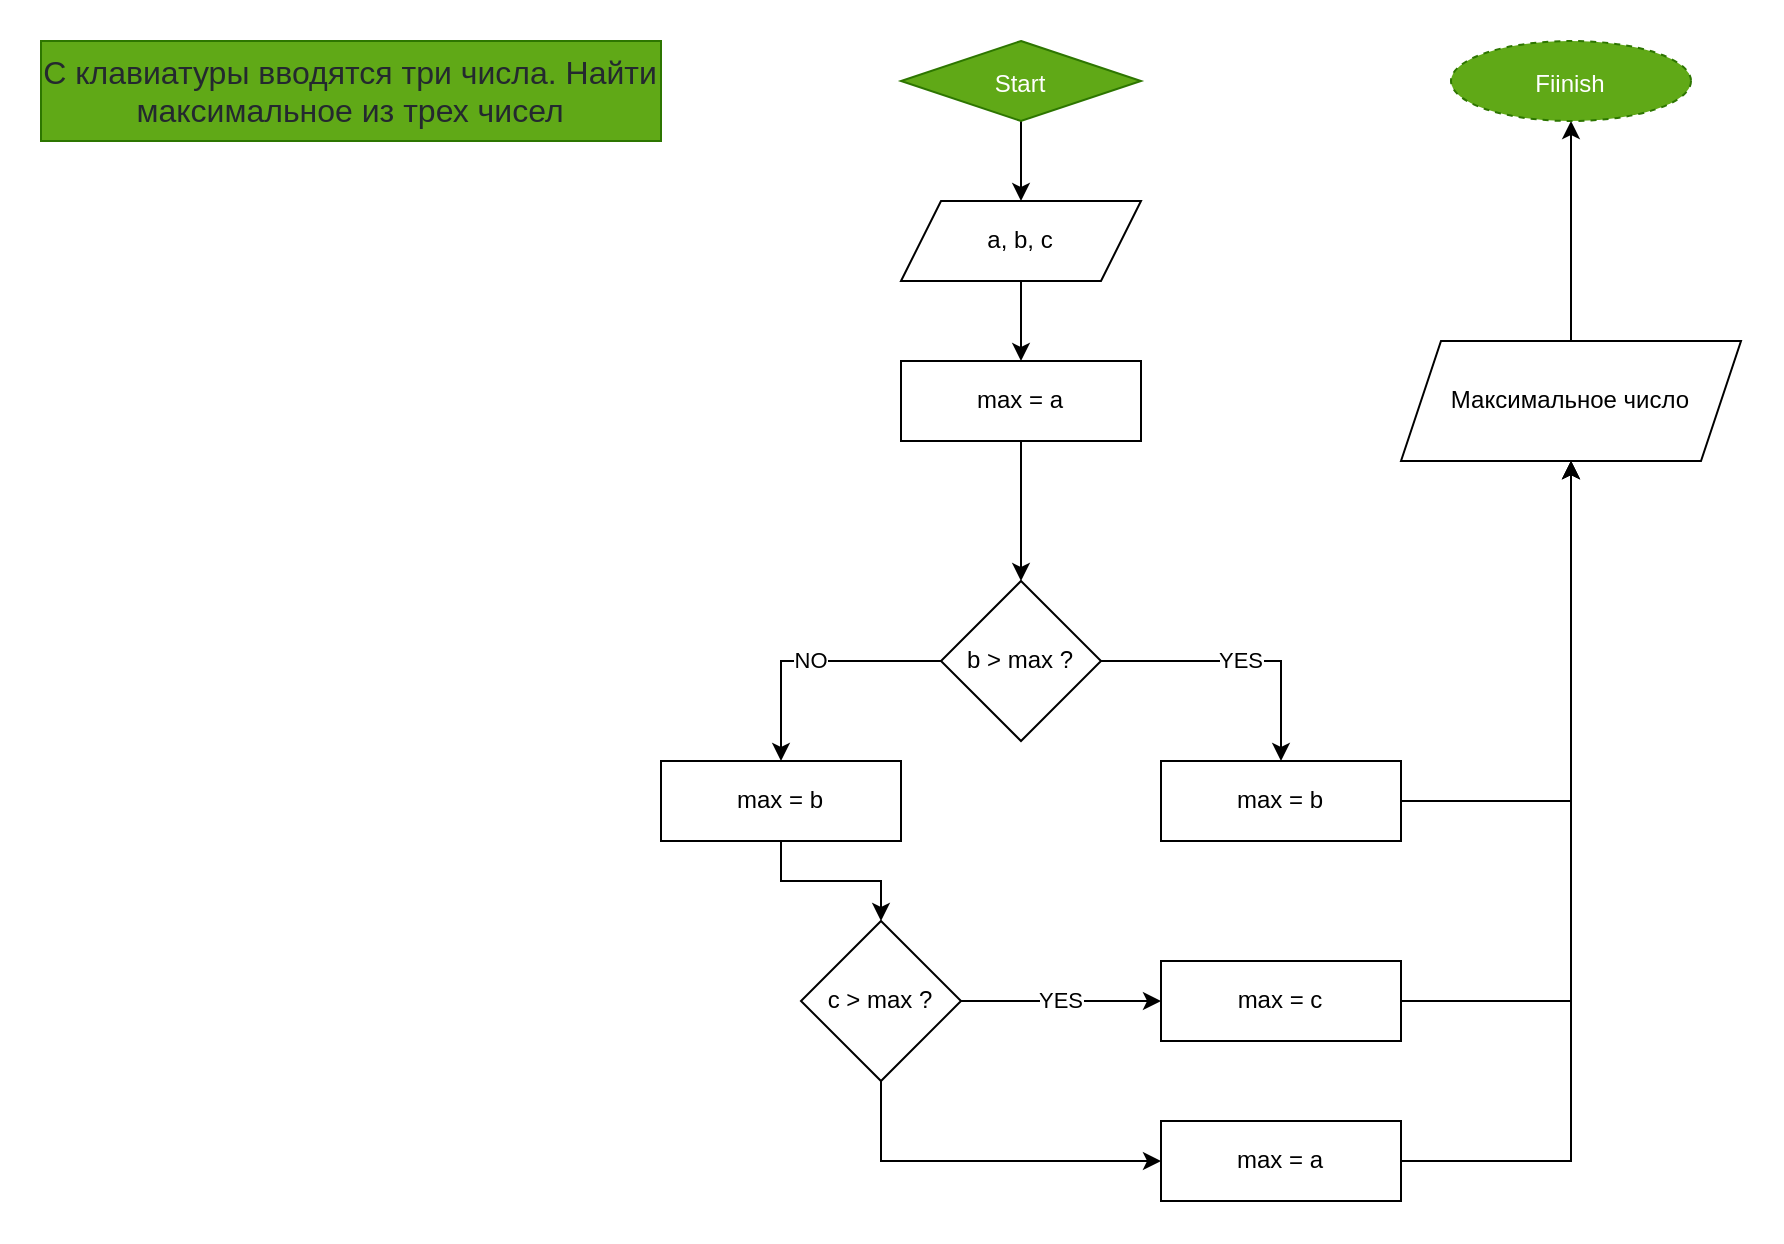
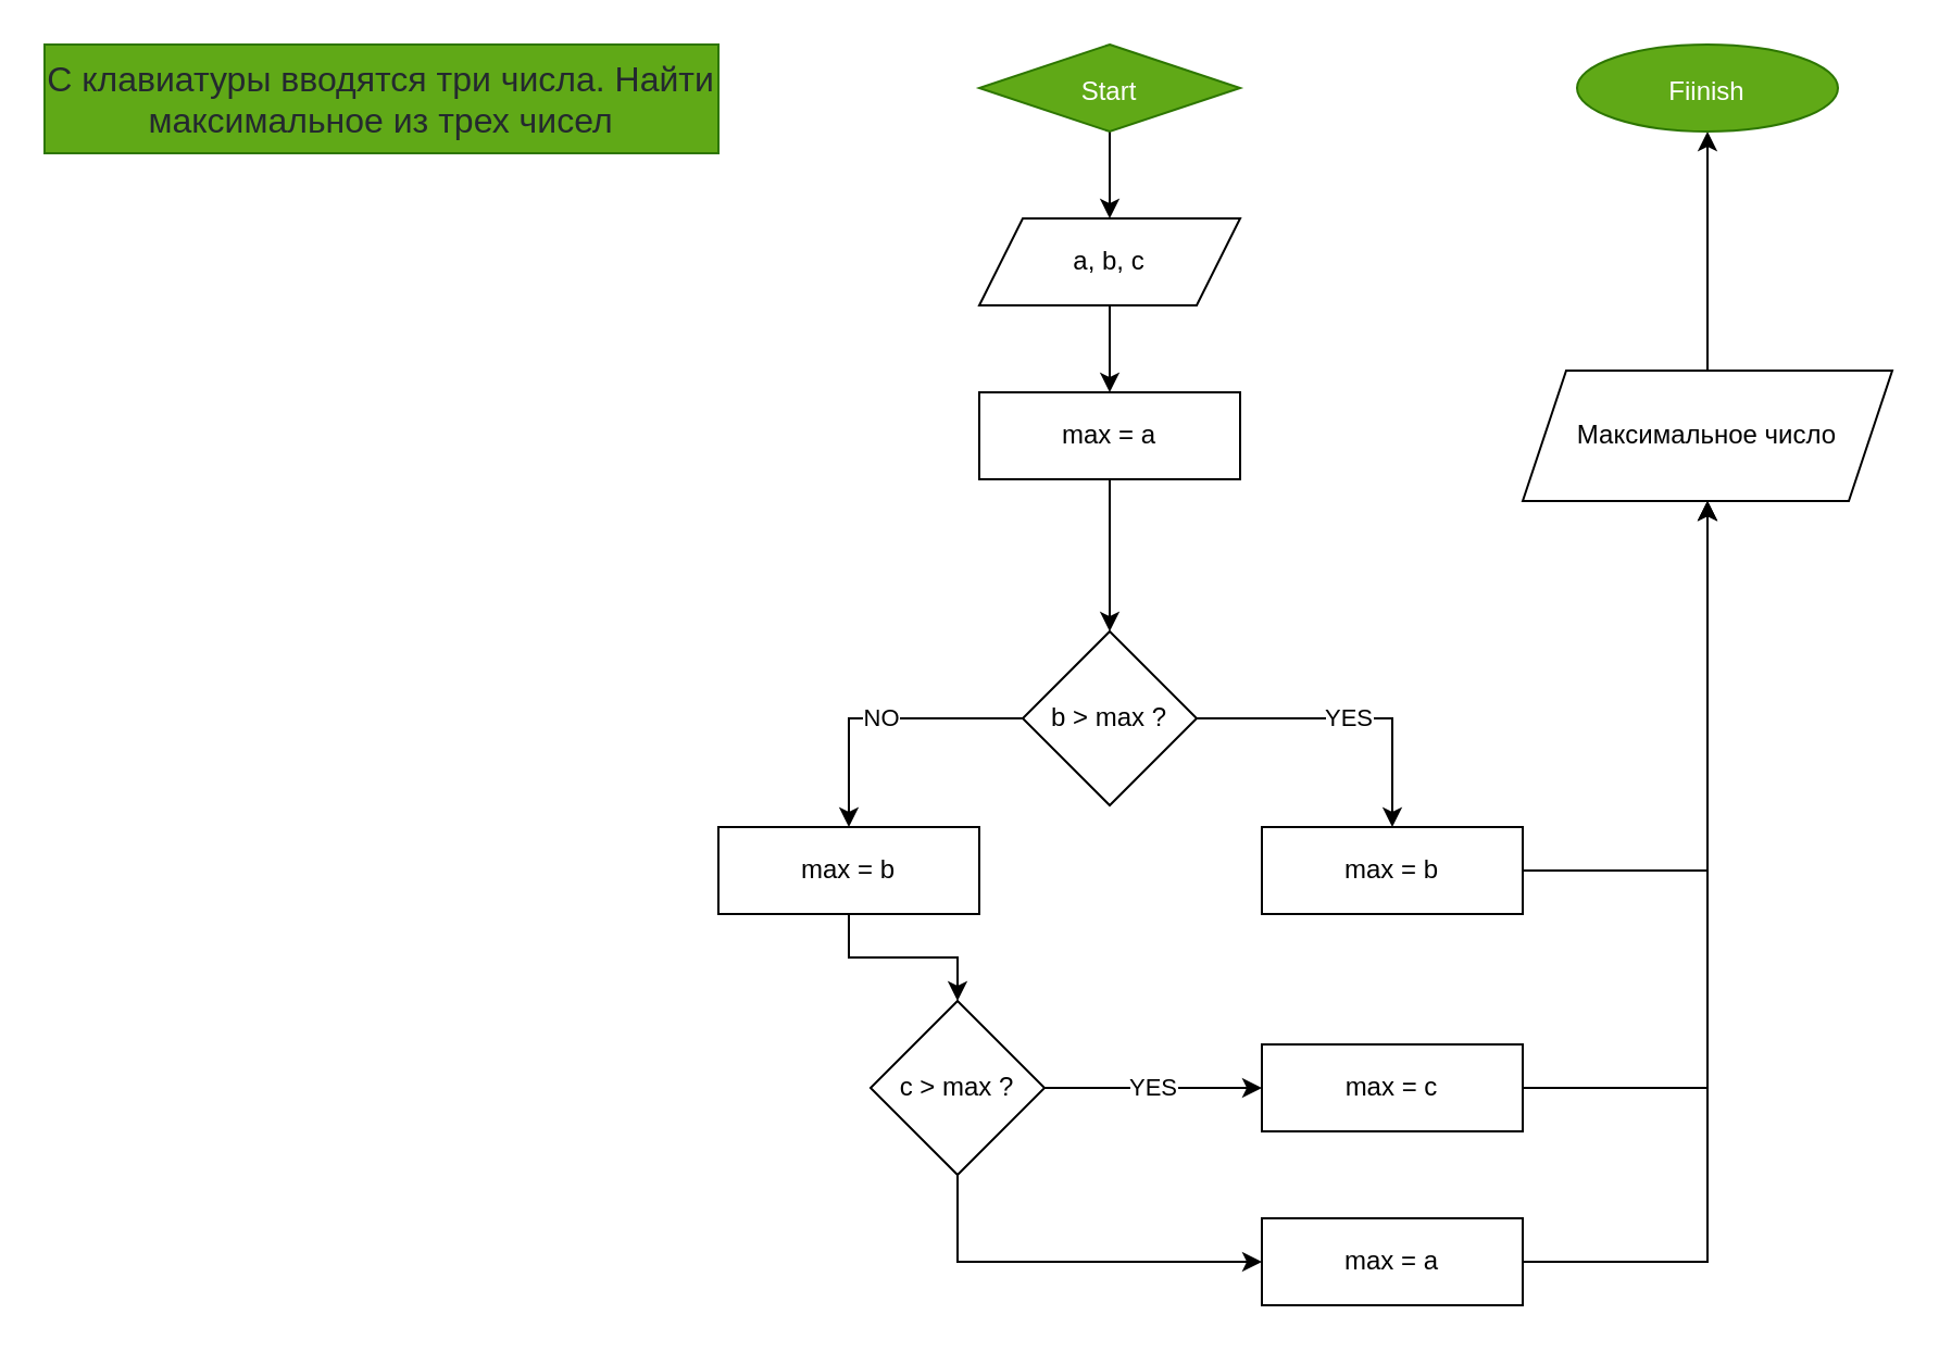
  <mxCell id="0" />
  <mxCell id="1" parent="0" />
  <mxCell id="2" value="&lt;b id=&quot;docs-internal-guid-a1e91b18-7fff-61ed-d524-0f7aa7bee807&quot; style=&quot;font-weight:normal;&quot;&gt;&lt;span style=&quot;font-size: 12pt; font-family: Arial; color: rgb(36, 41, 47); background-color: transparent; font-weight: 400; font-style: normal; font-variant: normal; text-decoration: none; vertical-align: baseline;&quot;&gt;С клавиатуры вводятся три числа. Найти максимальное из трех чисел&lt;/span&gt;&lt;/b&gt;" style="text;whiteSpace=wrap;html=1;align=center;fillColor=#60a917;fontColor=#ffffff;strokeColor=#2D7600;" parent="1" vertex="1"><mxGeometry width="310" height="50" as="geometry" x="20" y="20" /></mxCell>
  <mxCell id="3" style="edgeStyle=orthogonalEdgeStyle;rounded=0;orthogonalLoop=1;jettySize=auto;html=1;exitX=0.5;exitY=1;exitDx=0;exitDy=0;entryX=0.5;entryY=0;entryDx=0;entryDy=0;" parent="1" source="4" target="6" edge="1"><mxGeometry relative="1" as="geometry" /></mxCell>
  <mxCell id="4" value="&lt;font style=&quot;font-size: 12px;&quot;&gt;Start&lt;/font&gt;" style="rhombus;whiteSpace=wrap;html=1;fontSize=16;fillColor=#60a917;strokeColor=#2D7600;fontColor=#ffffff;" parent="1" vertex="1"><mxGeometry x="450" width="120" height="40" as="geometry" y="20" /></mxCell>
  <mxCell id="5" style="edgeStyle=orthogonalEdgeStyle;rounded=0;orthogonalLoop=1;jettySize=auto;html=1;exitX=0.5;exitY=1;exitDx=0;exitDy=0;entryX=0.5;entryY=0;entryDx=0;entryDy=0;" parent="1" source="6" target="18" edge="1"><mxGeometry relative="1" as="geometry" /></mxCell>
  <mxCell id="6" value="a, b, c" style="shape=parallelogram;perimeter=parallelogramPerimeter;whiteSpace=wrap;html=1;fixedSize=1;" parent="1" vertex="1"><mxGeometry x="450" y="100" width="120" height="40" as="geometry" /></mxCell>
  <mxCell id="7" value="NO" style="edgeStyle=orthogonalEdgeStyle;rounded=0;orthogonalLoop=1;jettySize=auto;html=1;exitX=0;exitY=0.5;exitDx=0;exitDy=0;entryX=0.5;entryY=0;entryDx=0;entryDy=0;" parent="1" source="9" target="13" edge="1"><mxGeometry relative="1" as="geometry" /></mxCell>
  <mxCell id="8" value="YES" style="edgeStyle=orthogonalEdgeStyle;rounded=0;orthogonalLoop=1;jettySize=auto;html=1;exitX=1;exitY=0.5;exitDx=0;exitDy=0;entryX=0.5;entryY=0;entryDx=0;entryDy=0;" parent="1" source="9" target="11" edge="1"><mxGeometry relative="1" as="geometry" /></mxCell>
  <mxCell id="9" value="b &amp;gt; max ?" style="rhombus;whiteSpace=wrap;html=1;" parent="1" vertex="1"><mxGeometry x="470" y="290" width="80" height="80" as="geometry" /></mxCell>
  <mxCell id="10" style="edgeStyle=orthogonalEdgeStyle;rounded=0;orthogonalLoop=1;jettySize=auto;html=1;exitX=1;exitY=0.5;exitDx=0;exitDy=0;entryX=0.5;entryY=1;entryDx=0;entryDy=0;" parent="1" source="11" target="15" edge="1"><mxGeometry relative="1" as="geometry" /></mxCell>
  <mxCell id="11" value="max = b" style="rounded=0;whiteSpace=wrap;html=1;" parent="1" vertex="1"><mxGeometry x="580" y="380" width="120" height="40" as="geometry" /></mxCell>
  <mxCell id="12" style="edgeStyle=orthogonalEdgeStyle;rounded=0;orthogonalLoop=1;jettySize=auto;html=1;exitX=0.5;exitY=1;exitDx=0;exitDy=0;entryX=0.5;entryY=0;entryDx=0;entryDy=0;" parent="1" source="13" target="21" edge="1"><mxGeometry relative="1" as="geometry" /></mxCell>
  <mxCell id="13" value="max = b" style="rounded=0;whiteSpace=wrap;html=1;" parent="1" vertex="1"><mxGeometry x="330" y="380" width="120" height="40" as="geometry" /></mxCell>
  <mxCell id="14" style="edgeStyle=orthogonalEdgeStyle;rounded=0;orthogonalLoop=1;jettySize=auto;html=1;exitX=0.5;exitY=0;exitDx=0;exitDy=0;entryX=0.5;entryY=1;entryDx=0;entryDy=0;" parent="1" source="15" target="16" edge="1"><mxGeometry relative="1" as="geometry" /></mxCell>
  <mxCell id="15" value="Максимальное число" style="shape=parallelogram;perimeter=parallelogramPerimeter;whiteSpace=wrap;html=1;fixedSize=1;" parent="1" vertex="1"><mxGeometry x="700" y="170" width="170" height="60" as="geometry" /></mxCell>
- <mxCell id="16" value="&lt;font style=&quot;font-size: 12px;&quot;&gt;Fiinish&lt;/font&gt;" style="ellipse;whiteSpace=wrap;html=1;fontSize=16;fillColor=#60a917;strokeColor=#2D7600;fontColor=#ffffff;dashed=1;" parent="1" vertex="1"><mxGeometry x="725" width="120" height="40" as="geometry" y="20" /></mxCell>
+ <mxCell id="16" value="&lt;font style=&quot;font-size: 12px;&quot;&gt;Fiinish&lt;/font&gt;" style="ellipse;whiteSpace=wrap;html=1;fontSize=16;fillColor=#60a917;strokeColor=#2D7600;fontColor=#ffffff;" parent="1" vertex="1"><mxGeometry x="725" width="120" height="40" as="geometry" y="20" /></mxCell>
  <mxCell id="17" style="edgeStyle=orthogonalEdgeStyle;rounded=0;orthogonalLoop=1;jettySize=auto;html=1;exitX=0.5;exitY=1;exitDx=0;exitDy=0;entryX=0.5;entryY=0;entryDx=0;entryDy=0;" parent="1" source="18" target="9" edge="1"><mxGeometry relative="1" as="geometry" /></mxCell>
  <mxCell id="18" value="max = a" style="rounded=0;whiteSpace=wrap;html=1;" parent="1" vertex="1"><mxGeometry x="450" y="180" width="120" height="40" as="geometry" /></mxCell>
  <mxCell id="19" value="YES" style="edgeStyle=orthogonalEdgeStyle;rounded=0;orthogonalLoop=1;jettySize=auto;html=1;exitX=1;exitY=0.5;exitDx=0;exitDy=0;entryX=0;entryY=0.5;entryDx=0;entryDy=0;" parent="1" source="21" target="23" edge="1"><mxGeometry relative="1" as="geometry" /></mxCell>
  <mxCell id="20" style="edgeStyle=orthogonalEdgeStyle;rounded=0;orthogonalLoop=1;jettySize=auto;html=1;exitX=0.5;exitY=1;exitDx=0;exitDy=0;entryX=0;entryY=0.5;entryDx=0;entryDy=0;" parent="1" source="21" target="25" edge="1"><mxGeometry relative="1" as="geometry" /></mxCell>
  <mxCell id="21" value="c &amp;gt; max ?" style="rhombus;whiteSpace=wrap;html=1;" parent="1" vertex="1"><mxGeometry x="400" y="460" width="80" height="80" as="geometry" /></mxCell>
  <mxCell id="22" style="edgeStyle=orthogonalEdgeStyle;rounded=0;orthogonalLoop=1;jettySize=auto;html=1;exitX=1;exitY=0.5;exitDx=0;exitDy=0;entryX=0.5;entryY=1;entryDx=0;entryDy=0;" parent="1" source="23" target="15" edge="1"><mxGeometry relative="1" as="geometry" /></mxCell>
  <mxCell id="23" value="max = c" style="rounded=0;whiteSpace=wrap;html=1;" parent="1" vertex="1"><mxGeometry x="580" y="480" width="120" height="40" as="geometry" /></mxCell>
  <mxCell id="24" style="edgeStyle=orthogonalEdgeStyle;rounded=0;orthogonalLoop=1;jettySize=auto;html=1;exitX=1;exitY=0.5;exitDx=0;exitDy=0;entryX=0.5;entryY=1;entryDx=0;entryDy=0;" parent="1" source="25" target="15" edge="1"><mxGeometry relative="1" as="geometry" /></mxCell>
  <mxCell id="25" value="max = a" style="rounded=0;whiteSpace=wrap;html=1;" parent="1" vertex="1"><mxGeometry x="580" y="560" width="120" height="40" as="geometry" /></mxCell>
